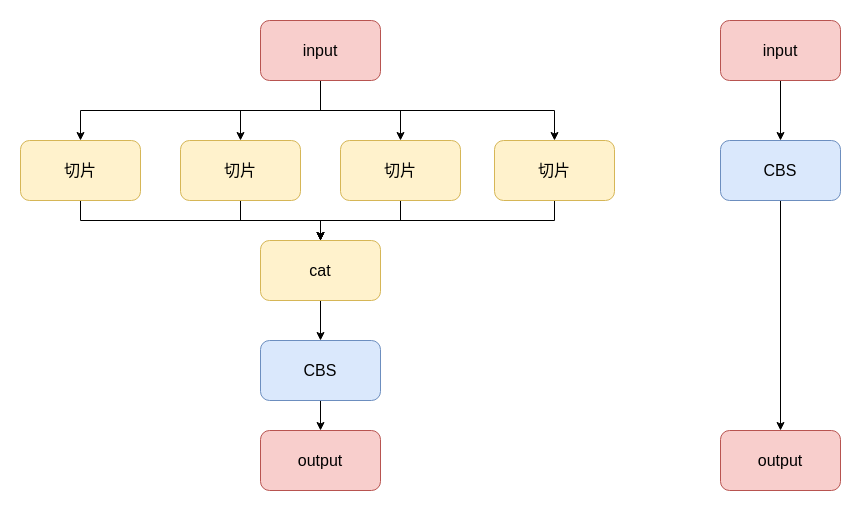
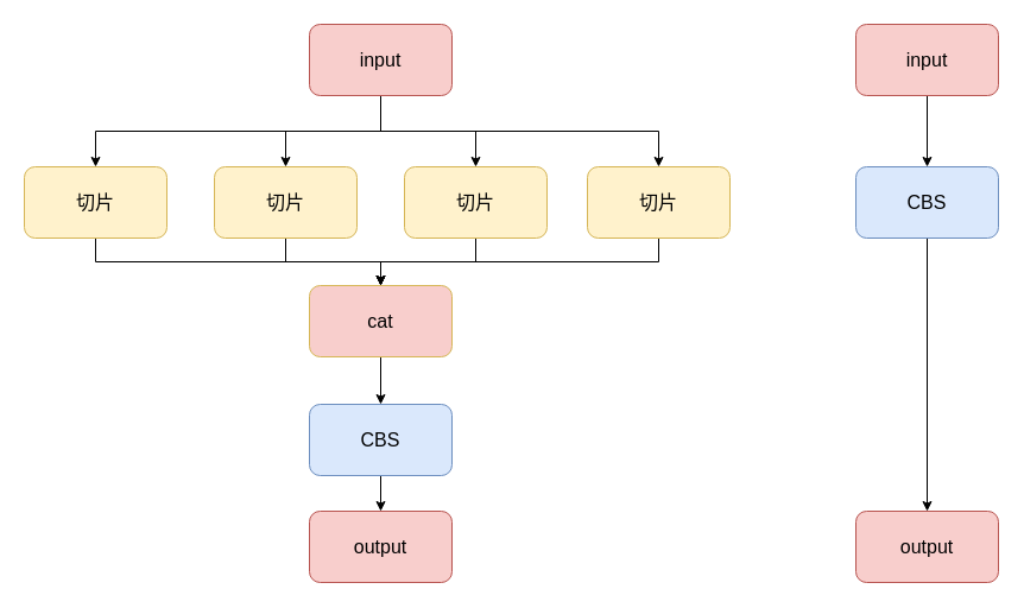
  <mxCell id="0" />
  <mxCell id="1" parent="0" />
  <mxCell id="2" style="edgeStyle=orthogonalEdgeStyle;rounded=0;orthogonalLoop=1;jettySize=auto;html=1;exitX=0.5;exitY=1;exitDx=0;exitDy=0;" edge="1" parent="1" source="6" target="16"><mxGeometry relative="1" as="geometry" /></mxCell>
  <mxCell id="3" style="edgeStyle=orthogonalEdgeStyle;rounded=0;orthogonalLoop=1;jettySize=auto;html=1;exitX=0.5;exitY=1;exitDx=0;exitDy=0;" edge="1" parent="1" source="6" target="10"><mxGeometry relative="1" as="geometry" /></mxCell>
  <mxCell id="4" style="edgeStyle=orthogonalEdgeStyle;rounded=0;orthogonalLoop=1;jettySize=auto;html=1;exitX=0.5;exitY=1;exitDx=0;exitDy=0;" edge="1" parent="1" source="6" target="14"><mxGeometry relative="1" as="geometry" /></mxCell>
  <mxCell id="5" style="edgeStyle=orthogonalEdgeStyle;rounded=0;orthogonalLoop=1;jettySize=auto;html=1;exitX=0.5;exitY=1;exitDx=0;exitDy=0;entryX=0.5;entryY=0;entryDx=0;entryDy=0;" edge="1" parent="1" source="6" target="12"><mxGeometry relative="1" as="geometry" /></mxCell>
  <mxCell id="6" value="&lt;font style=&quot;font-size: 16px;&quot;&gt;input&lt;/font&gt;" style="rounded=1;whiteSpace=wrap;html=1;fillColor=#f8cecc;strokeColor=#b85450;" vertex="1" parent="1"><mxGeometry x="260" y="20" width="120" height="60" as="geometry" /></mxCell>
  <mxCell id="7" style="edgeStyle=orthogonalEdgeStyle;rounded=0;orthogonalLoop=1;jettySize=auto;html=1;exitX=0.5;exitY=1;exitDx=0;exitDy=0;entryX=0.5;entryY=0;entryDx=0;entryDy=0;" edge="1" parent="1" source="8" target="17"><mxGeometry relative="1" as="geometry" /></mxCell>
  <mxCell id="8" value="&lt;span style=&quot;font-size: 16px;&quot;&gt;CBS&lt;/span&gt;" style="rounded=1;whiteSpace=wrap;html=1;fillColor=#dae8fc;strokeColor=#6c8ebf;" vertex="1" parent="1"><mxGeometry x="260" y="340" width="120" height="60" as="geometry" /></mxCell>
  <mxCell id="9" style="edgeStyle=orthogonalEdgeStyle;rounded=0;orthogonalLoop=1;jettySize=auto;html=1;exitX=0.5;exitY=1;exitDx=0;exitDy=0;entryX=0.5;entryY=0;entryDx=0;entryDy=0;" edge="1" parent="1" source="10" target="19"><mxGeometry relative="1" as="geometry" /></mxCell>
  <mxCell id="10" value="&lt;span style=&quot;font-size: 16px;&quot;&gt;切片&lt;/span&gt;" style="rounded=1;whiteSpace=wrap;html=1;fillColor=#fff2cc;strokeColor=#d6b656;" vertex="1" parent="1"><mxGeometry x="180" y="140" width="120" height="60" as="geometry" /></mxCell>
  <mxCell id="11" style="edgeStyle=orthogonalEdgeStyle;rounded=0;orthogonalLoop=1;jettySize=auto;html=1;exitX=0.5;exitY=1;exitDx=0;exitDy=0;entryX=0.5;entryY=0;entryDx=0;entryDy=0;" edge="1" parent="1" source="12" target="19"><mxGeometry relative="1" as="geometry" /></mxCell>
  <mxCell id="12" value="&lt;span style=&quot;font-size: 16px;&quot;&gt;切片&lt;/span&gt;" style="rounded=1;whiteSpace=wrap;html=1;fillColor=#fff2cc;strokeColor=#d6b656;" vertex="1" parent="1"><mxGeometry x="494" y="140" width="120" height="60" as="geometry" /></mxCell>
  <mxCell id="13" style="edgeStyle=orthogonalEdgeStyle;rounded=0;orthogonalLoop=1;jettySize=auto;html=1;exitX=0.5;exitY=1;exitDx=0;exitDy=0;entryX=0.5;entryY=0;entryDx=0;entryDy=0;" edge="1" parent="1" source="14" target="19"><mxGeometry relative="1" as="geometry" /></mxCell>
  <mxCell id="14" value="&lt;span style=&quot;font-size: 16px;&quot;&gt;切片&lt;/span&gt;" style="rounded=1;whiteSpace=wrap;html=1;fillColor=#fff2cc;strokeColor=#d6b656;" vertex="1" parent="1"><mxGeometry x="340" y="140" width="120" height="60" as="geometry" /></mxCell>
  <mxCell id="15" style="edgeStyle=orthogonalEdgeStyle;rounded=0;orthogonalLoop=1;jettySize=auto;html=1;exitX=0.5;exitY=1;exitDx=0;exitDy=0;entryX=0.5;entryY=0;entryDx=0;entryDy=0;" edge="1" parent="1" source="16" target="19"><mxGeometry relative="1" as="geometry" /></mxCell>
  <mxCell id="16" value="&lt;span style=&quot;font-size: 16px;&quot;&gt;切片&lt;/span&gt;" style="rounded=1;whiteSpace=wrap;html=1;fillColor=#fff2cc;strokeColor=#d6b656;" vertex="1" parent="1"><mxGeometry x="20" y="140" width="120" height="60" as="geometry" /></mxCell>
  <mxCell id="17" value="&lt;font style=&quot;font-size: 16px;&quot;&gt;output&lt;/font&gt;" style="rounded=1;whiteSpace=wrap;html=1;fillColor=#f8cecc;strokeColor=#b85450;" vertex="1" parent="1"><mxGeometry x="260" y="430" width="120" height="60" as="geometry" /></mxCell>
  <mxCell id="18" style="edgeStyle=orthogonalEdgeStyle;rounded=0;orthogonalLoop=1;jettySize=auto;html=1;exitX=0.5;exitY=1;exitDx=0;exitDy=0;" edge="1" parent="1" source="19" target="8"><mxGeometry relative="1" as="geometry" /></mxCell>
- <mxCell id="19" value="&lt;span style=&quot;font-size: 16px;&quot;&gt;cat&lt;/span&gt;" style="rounded=1;whiteSpace=wrap;html=1;fillColor=#fff2cc;strokeColor=#d6b656;" vertex="1" parent="1"><mxGeometry x="260" y="240" width="120" height="60" as="geometry" /></mxCell>
+ <mxCell id="19" value="&lt;span style=&quot;font-size: 16px;&quot;&gt;cat&lt;/span&gt;" style="rounded=1;whiteSpace=wrap;html=1;fillColor=#f8cecc;strokeColor=#d6b656;" vertex="1" parent="1"><mxGeometry x="260" y="240" width="120" height="60" as="geometry" /></mxCell>
  <mxCell id="20" style="edgeStyle=orthogonalEdgeStyle;rounded=0;orthogonalLoop=1;jettySize=auto;html=1;exitX=0.5;exitY=1;exitDx=0;exitDy=0;" edge="1" parent="1" source="21" target="23"><mxGeometry relative="1" as="geometry" /></mxCell>
  <mxCell id="21" value="&lt;font style=&quot;font-size: 16px;&quot;&gt;input&lt;/font&gt;" style="rounded=1;whiteSpace=wrap;html=1;fillColor=#f8cecc;strokeColor=#b85450;" vertex="1" parent="1"><mxGeometry x="720" y="20" width="120" height="60" as="geometry" /></mxCell>
  <mxCell id="22" style="edgeStyle=orthogonalEdgeStyle;rounded=0;orthogonalLoop=1;jettySize=auto;html=1;exitX=0.5;exitY=1;exitDx=0;exitDy=0;entryX=0.5;entryY=0;entryDx=0;entryDy=0;" edge="1" parent="1" source="23" target="24"><mxGeometry relative="1" as="geometry" /></mxCell>
  <mxCell id="23" value="&lt;span style=&quot;font-size: 16px;&quot;&gt;CBS&lt;/span&gt;" style="rounded=1;whiteSpace=wrap;html=1;fillColor=#dae8fc;strokeColor=#6c8ebf;" vertex="1" parent="1"><mxGeometry x="720" y="140" width="120" height="60" as="geometry" /></mxCell>
  <mxCell id="24" value="&lt;font style=&quot;font-size: 16px;&quot;&gt;output&lt;/font&gt;" style="rounded=1;whiteSpace=wrap;html=1;fillColor=#f8cecc;strokeColor=#b85450;" vertex="1" parent="1"><mxGeometry x="720" y="430" width="120" height="60" as="geometry" /></mxCell>
